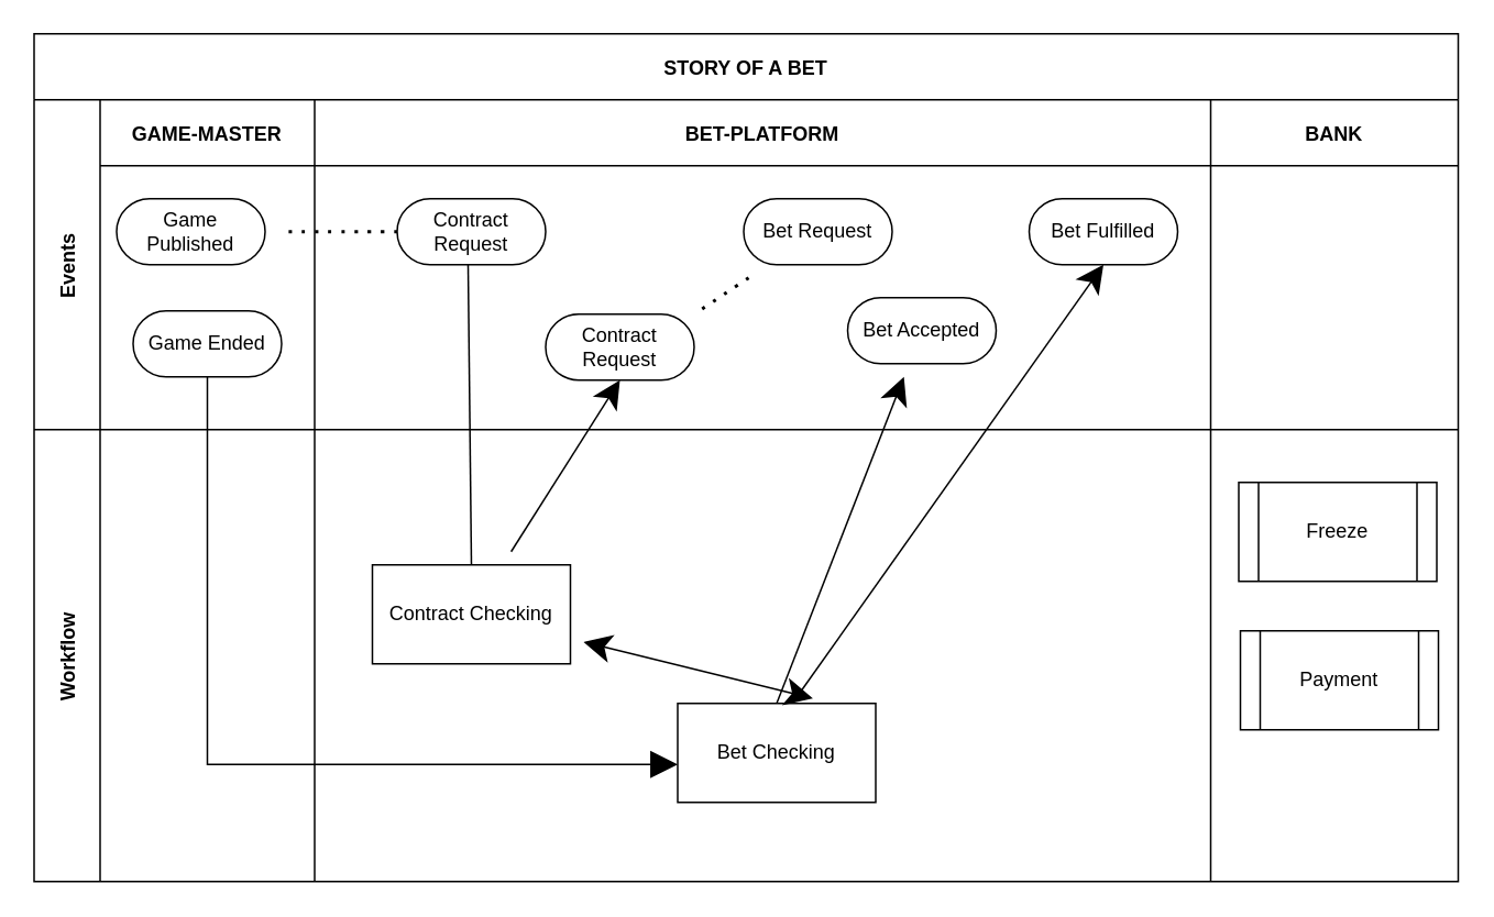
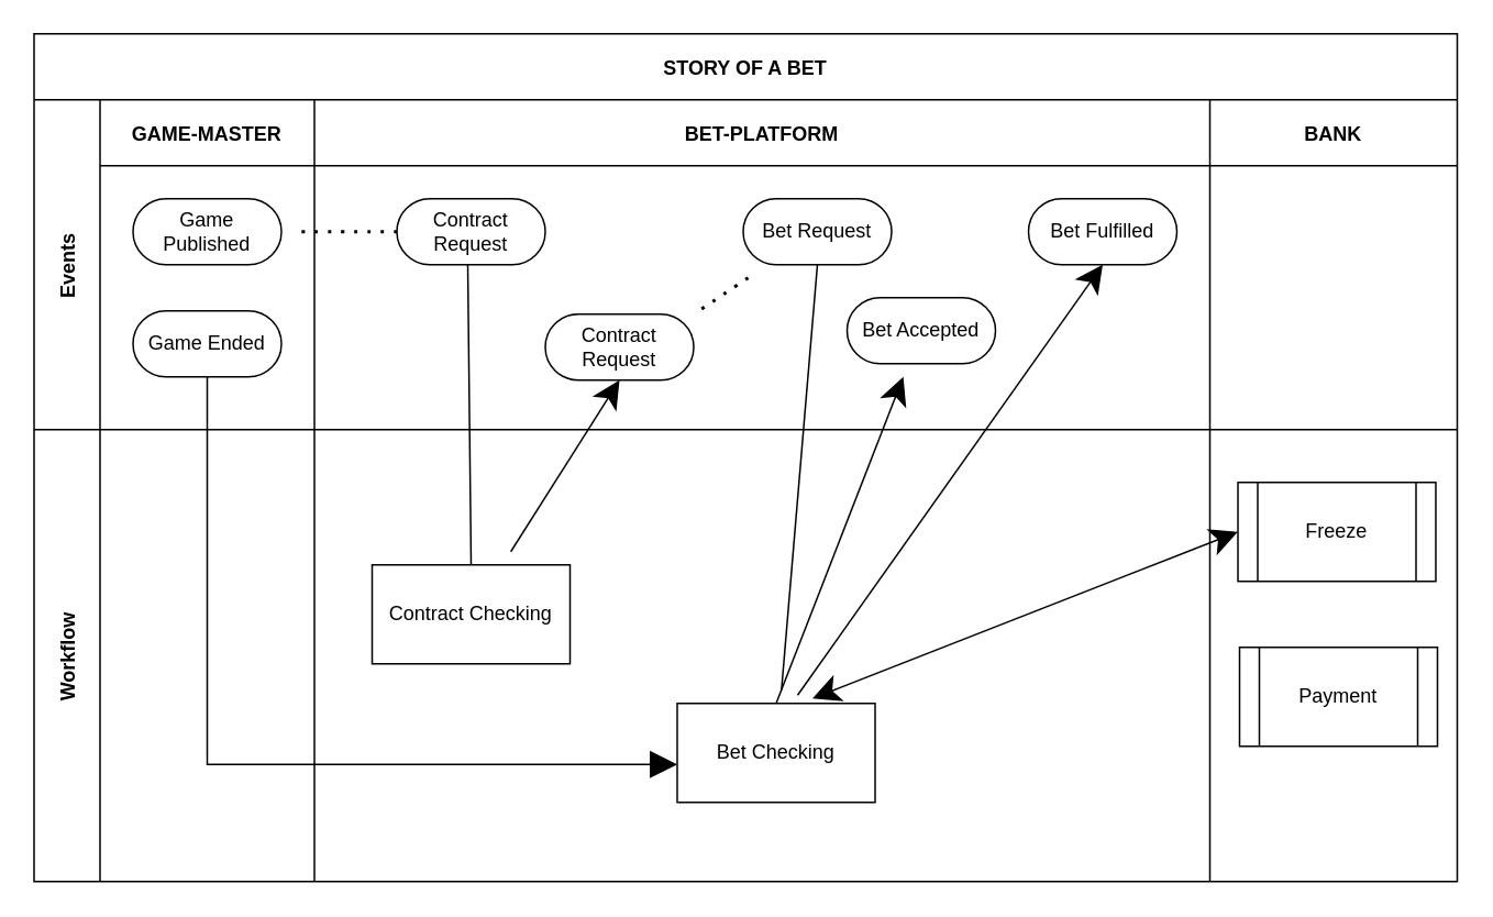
  <mxCell id="0" />
  <mxCell id="1" parent="0" />
  <mxCell id="2" value="STORY OF A BET" style="shape=table;childLayout=tableLayout;startSize=40;collapsible=0;recursiveResize=0;expand=0;fillColor=none;fontStyle=1" parent="1" vertex="1"><mxGeometry x="20" y="20" width="863" height="514" as="geometry" /></mxCell>
  <mxCell id="3" value="Events" style="shape=tableRow;horizontal=0;swimlaneHead=0;swimlaneBody=0;top=0;left=0;bottom=0;right=0;fillColor=none;points=[[0,0.5],[1,0.5]];portConstraint=eastwest;startSize=40;collapsible=0;recursiveResize=0;expand=0;fontStyle=1;" parent="2" vertex="1"><mxGeometry y="40" width="863" height="200" as="geometry" /></mxCell>
  <mxCell id="4" value="GAME-MASTER" style="swimlane;swimlaneHead=0;swimlaneBody=0;connectable=0;fillColor=none;startSize=40;collapsible=0;recursiveResize=0;expand=0;fontStyle=1;" parent="3" vertex="1"><mxGeometry x="40" width="130" height="200" as="geometry"><mxRectangle width="130" height="200" as="alternateBounds" /></mxGeometry></mxCell>
- <mxCell id="5" value="Game Published" style="rounded=1;whiteSpace=wrap;html=1;arcSize=50;" parent="4" vertex="1"><mxGeometry x="10" y="60" width="90" height="40" as="geometry" /></mxCell>
+ <mxCell id="5" value="Game Published" style="rounded=1;whiteSpace=wrap;html=1;arcSize=50;" parent="4" vertex="1"><mxGeometry x="20" y="60" width="90" height="40" as="geometry" /></mxCell>
  <mxCell id="6" value="Game Ended" style="rounded=1;whiteSpace=wrap;html=1;arcSize=50;" vertex="1" parent="4"><mxGeometry x="20" y="128" width="90" height="40" as="geometry" /></mxCell>
  <mxCell id="7" value="BET-PLATFORM" style="swimlane;swimlaneHead=0;swimlaneBody=0;connectable=0;fillColor=none;startSize=40;collapsible=0;recursiveResize=0;expand=0;fontStyle=1;" parent="3" vertex="1"><mxGeometry x="170" width="543" height="200" as="geometry"><mxRectangle width="543" height="200" as="alternateBounds" /></mxGeometry></mxCell>
  <mxCell id="8" value="Contract Request" style="rounded=1;whiteSpace=wrap;html=1;arcSize=50;" vertex="1" parent="7"><mxGeometry x="50" y="60" width="90" height="40" as="geometry" /></mxCell>
  <mxCell id="9" value="Bet Request" style="rounded=1;whiteSpace=wrap;html=1;arcSize=50;" vertex="1" parent="7"><mxGeometry x="260" y="60" width="90" height="40" as="geometry" /></mxCell>
  <mxCell id="10" value="Contract Request" style="rounded=1;whiteSpace=wrap;html=1;arcSize=50;" vertex="1" parent="7"><mxGeometry x="140" y="130" width="90" height="40" as="geometry" /></mxCell>
  <mxCell id="11" value="" style="endArrow=none;dashed=1;html=1;dashPattern=1 3;strokeWidth=2;rounded=0;startSize=14;endSize=14;sourcePerimeterSpacing=8;targetPerimeterSpacing=8;curved=1;entryX=1;entryY=0;entryDx=0;entryDy=0;" edge="1" parent="7" source="9" target="10"><mxGeometry width="50" height="50" relative="1" as="geometry"><mxPoint x="60" y="90" as="sourcePoint" /><mxPoint x="-2" y="90" as="targetPoint" /></mxGeometry></mxCell>
  <mxCell id="12" value="Bet Accepted" style="rounded=1;whiteSpace=wrap;html=1;arcSize=50;" vertex="1" parent="7"><mxGeometry x="323" y="120" width="90" height="40" as="geometry" /></mxCell>
  <mxCell id="13" value="Bet Fulfilled" style="rounded=1;whiteSpace=wrap;html=1;arcSize=50;" vertex="1" parent="7"><mxGeometry x="433" y="60" width="90" height="40" as="geometry" /></mxCell>
  <mxCell id="14" value="" style="endArrow=none;html=1;rounded=0;startSize=14;endSize=14;sourcePerimeterSpacing=8;targetPerimeterSpacing=8;curved=1;exitX=0.5;exitY=0;exitDx=0;exitDy=0;" edge="1" parent="7" source="20"><mxGeometry width="50" height="50" relative="1" as="geometry"><mxPoint x="43" y="150" as="sourcePoint" /><mxPoint x="93" y="100" as="targetPoint" /></mxGeometry></mxCell>
  <mxCell id="15" value="BANK" style="swimlane;swimlaneHead=0;swimlaneBody=0;connectable=0;fillColor=none;startSize=40;collapsible=0;recursiveResize=0;expand=0;fontStyle=1;" parent="3" vertex="1"><mxGeometry x="713" width="150" height="200" as="geometry"><mxRectangle width="150" height="200" as="alternateBounds" /></mxGeometry></mxCell>
  <mxCell id="16" value="" style="endArrow=none;dashed=1;html=1;dashPattern=1 3;strokeWidth=2;rounded=0;startSize=14;endSize=14;sourcePerimeterSpacing=8;targetPerimeterSpacing=8;curved=1;exitX=0;exitY=0.5;exitDx=0;exitDy=0;" edge="1" parent="3" source="8" target="5"><mxGeometry width="50" height="50" relative="1" as="geometry"><mxPoint x="300" y="600" as="sourcePoint" /><mxPoint x="350" y="550" as="targetPoint" /></mxGeometry></mxCell>
  <mxCell id="17" value="Workflow" style="shape=tableRow;horizontal=0;swimlaneHead=0;swimlaneBody=0;top=0;left=0;bottom=0;right=0;fillColor=none;points=[[0,0.5],[1,0.5]];portConstraint=eastwest;startSize=40;collapsible=0;recursiveResize=0;expand=0;fontStyle=1;" parent="2" vertex="1"><mxGeometry y="240" width="863" height="274" as="geometry" /></mxCell>
  <mxCell id="18" value="" style="swimlane;swimlaneHead=0;swimlaneBody=0;connectable=0;fillColor=none;startSize=0;collapsible=0;recursiveResize=0;expand=0;fontStyle=1;" parent="17" vertex="1"><mxGeometry x="40" width="130" height="274" as="geometry"><mxRectangle width="130" height="274" as="alternateBounds" /></mxGeometry></mxCell>
  <mxCell id="19" value="" style="swimlane;swimlaneHead=0;swimlaneBody=0;connectable=0;fillColor=none;startSize=0;collapsible=0;recursiveResize=0;expand=0;fontStyle=1;" parent="17" vertex="1"><mxGeometry x="170" width="543" height="274" as="geometry"><mxRectangle width="543" height="274" as="alternateBounds" /></mxGeometry></mxCell>
  <mxCell id="20" value="Contract Checking" style="rounded=0;whiteSpace=wrap;html=1;" vertex="1" parent="19"><mxGeometry x="35" y="82" width="120" height="60" as="geometry" /></mxCell>
  <mxCell id="21" value="Bet Checking" style="rounded=0;whiteSpace=wrap;html=1;" vertex="1" parent="19"><mxGeometry x="220" y="166" width="120" height="60" as="geometry" /></mxCell>
  <mxCell id="22" value="" style="swimlane;swimlaneHead=0;swimlaneBody=0;connectable=0;fillColor=none;startSize=0;collapsible=0;recursiveResize=0;expand=0;fontStyle=1;" parent="17" vertex="1"><mxGeometry x="713" width="150" height="274" as="geometry"><mxRectangle width="150" height="274" as="alternateBounds" /></mxGeometry></mxCell>
  <mxCell id="23" value="Freeze" style="shape=process;whiteSpace=wrap;html=1;backgroundOutline=1;" vertex="1" parent="22"><mxGeometry x="17" y="32" width="120" height="60" as="geometry" /></mxCell>
- <mxCell id="24" value="Payment" style="shape=process;whiteSpace=wrap;html=1;backgroundOutline=1;" vertex="1" parent="22"><mxGeometry x="18" y="122" width="120" height="60" as="geometry" /></mxCell>
- <mxCell id="25" value="" style="endArrow=classic;startArrow=classic;html=1;rounded=0;startSize=14;endSize=14;sourcePerimeterSpacing=8;targetPerimeterSpacing=8;curved=1;exitX=0.683;exitY=-0.05;exitDx=0;exitDy=0;exitPerimeter=0;" edge="1" parent="17" source="21" target="20"><mxGeometry width="50" height="50" relative="1" as="geometry"><mxPoint x="363" y="412" as="sourcePoint" /><mxPoint x="603" y="62" as="targetPoint" /></mxGeometry></mxCell>
+ <mxCell id="24" value="Payment" style="shape=process;whiteSpace=wrap;html=1;backgroundOutline=1;" vertex="1" parent="22"><mxGeometry x="18" y="132" width="120" height="60" as="geometry" /></mxCell>
+ <mxCell id="25" value="" style="endArrow=classic;startArrow=classic;html=1;rounded=0;startSize=14;endSize=14;sourcePerimeterSpacing=8;targetPerimeterSpacing=8;curved=1;exitX=0.683;exitY=-0.05;exitDx=0;exitDy=0;exitPerimeter=0;entryX=0;entryY=0.5;entryDx=0;entryDy=0;" edge="1" parent="17" source="21" target="23"><mxGeometry width="50" height="50" relative="1" as="geometry"><mxPoint x="363" y="412" as="sourcePoint" /><mxPoint x="603" y="62" as="targetPoint" /></mxGeometry></mxCell>
  <mxCell id="26" value="" style="endArrow=classic;html=1;rounded=0;startSize=14;endSize=14;sourcePerimeterSpacing=8;targetPerimeterSpacing=8;curved=1;entryX=0.5;entryY=1;entryDx=0;entryDy=0;" edge="1" parent="2" source="20" target="10"><mxGeometry width="50" height="50" relative="1" as="geometry"><mxPoint x="333" y="300" as="sourcePoint" /><mxPoint x="338" y="312" as="targetPoint" /></mxGeometry></mxCell>
+ <mxCell id="27" value="" style="endArrow=none;html=1;rounded=0;startSize=14;endSize=14;sourcePerimeterSpacing=8;targetPerimeterSpacing=8;curved=1;entryX=0.5;entryY=1;entryDx=0;entryDy=0;" edge="1" parent="2" source="21" target="9"><mxGeometry width="50" height="50" relative="1" as="geometry"><mxPoint x="363" y="650" as="sourcePoint" /><mxPoint x="413" y="600" as="targetPoint" /></mxGeometry></mxCell>
  <mxCell id="28" value="" style="endArrow=block;html=1;rounded=0;startSize=14;endSize=14;sourcePerimeterSpacing=8;targetPerimeterSpacing=8;exitX=0.5;exitY=1;exitDx=0;exitDy=0;entryX=0;entryY=0.617;entryDx=0;entryDy=0;entryPerimeter=0;edgeStyle=orthogonalEdgeStyle;" edge="1" parent="2" source="6" target="21"><mxGeometry width="50" height="50" relative="1" as="geometry"><mxPoint x="363" y="641" as="sourcePoint" /><mxPoint x="413" y="591" as="targetPoint" /></mxGeometry></mxCell>
  <mxCell id="29" value="" style="endArrow=classic;html=1;rounded=0;startSize=14;endSize=14;sourcePerimeterSpacing=8;targetPerimeterSpacing=8;curved=1;exitX=0.5;exitY=0;exitDx=0;exitDy=0;" edge="1" parent="2" source="21" target="12"><mxGeometry width="50" height="50" relative="1" as="geometry"><mxPoint x="473" y="351" as="sourcePoint" /><mxPoint x="413" y="581" as="targetPoint" /></mxGeometry></mxCell>
  <mxCell id="30" value="" style="endArrow=classic;html=1;rounded=0;startSize=14;endSize=14;sourcePerimeterSpacing=8;targetPerimeterSpacing=8;curved=1;entryX=0.5;entryY=1;entryDx=0;entryDy=0;" edge="1" parent="1" target="13"><mxGeometry width="50" height="50" relative="1" as="geometry"><mxPoint x="483" y="421" as="sourcePoint" /><mxPoint x="557.097" y="238" as="targetPoint" /></mxGeometry></mxCell>
